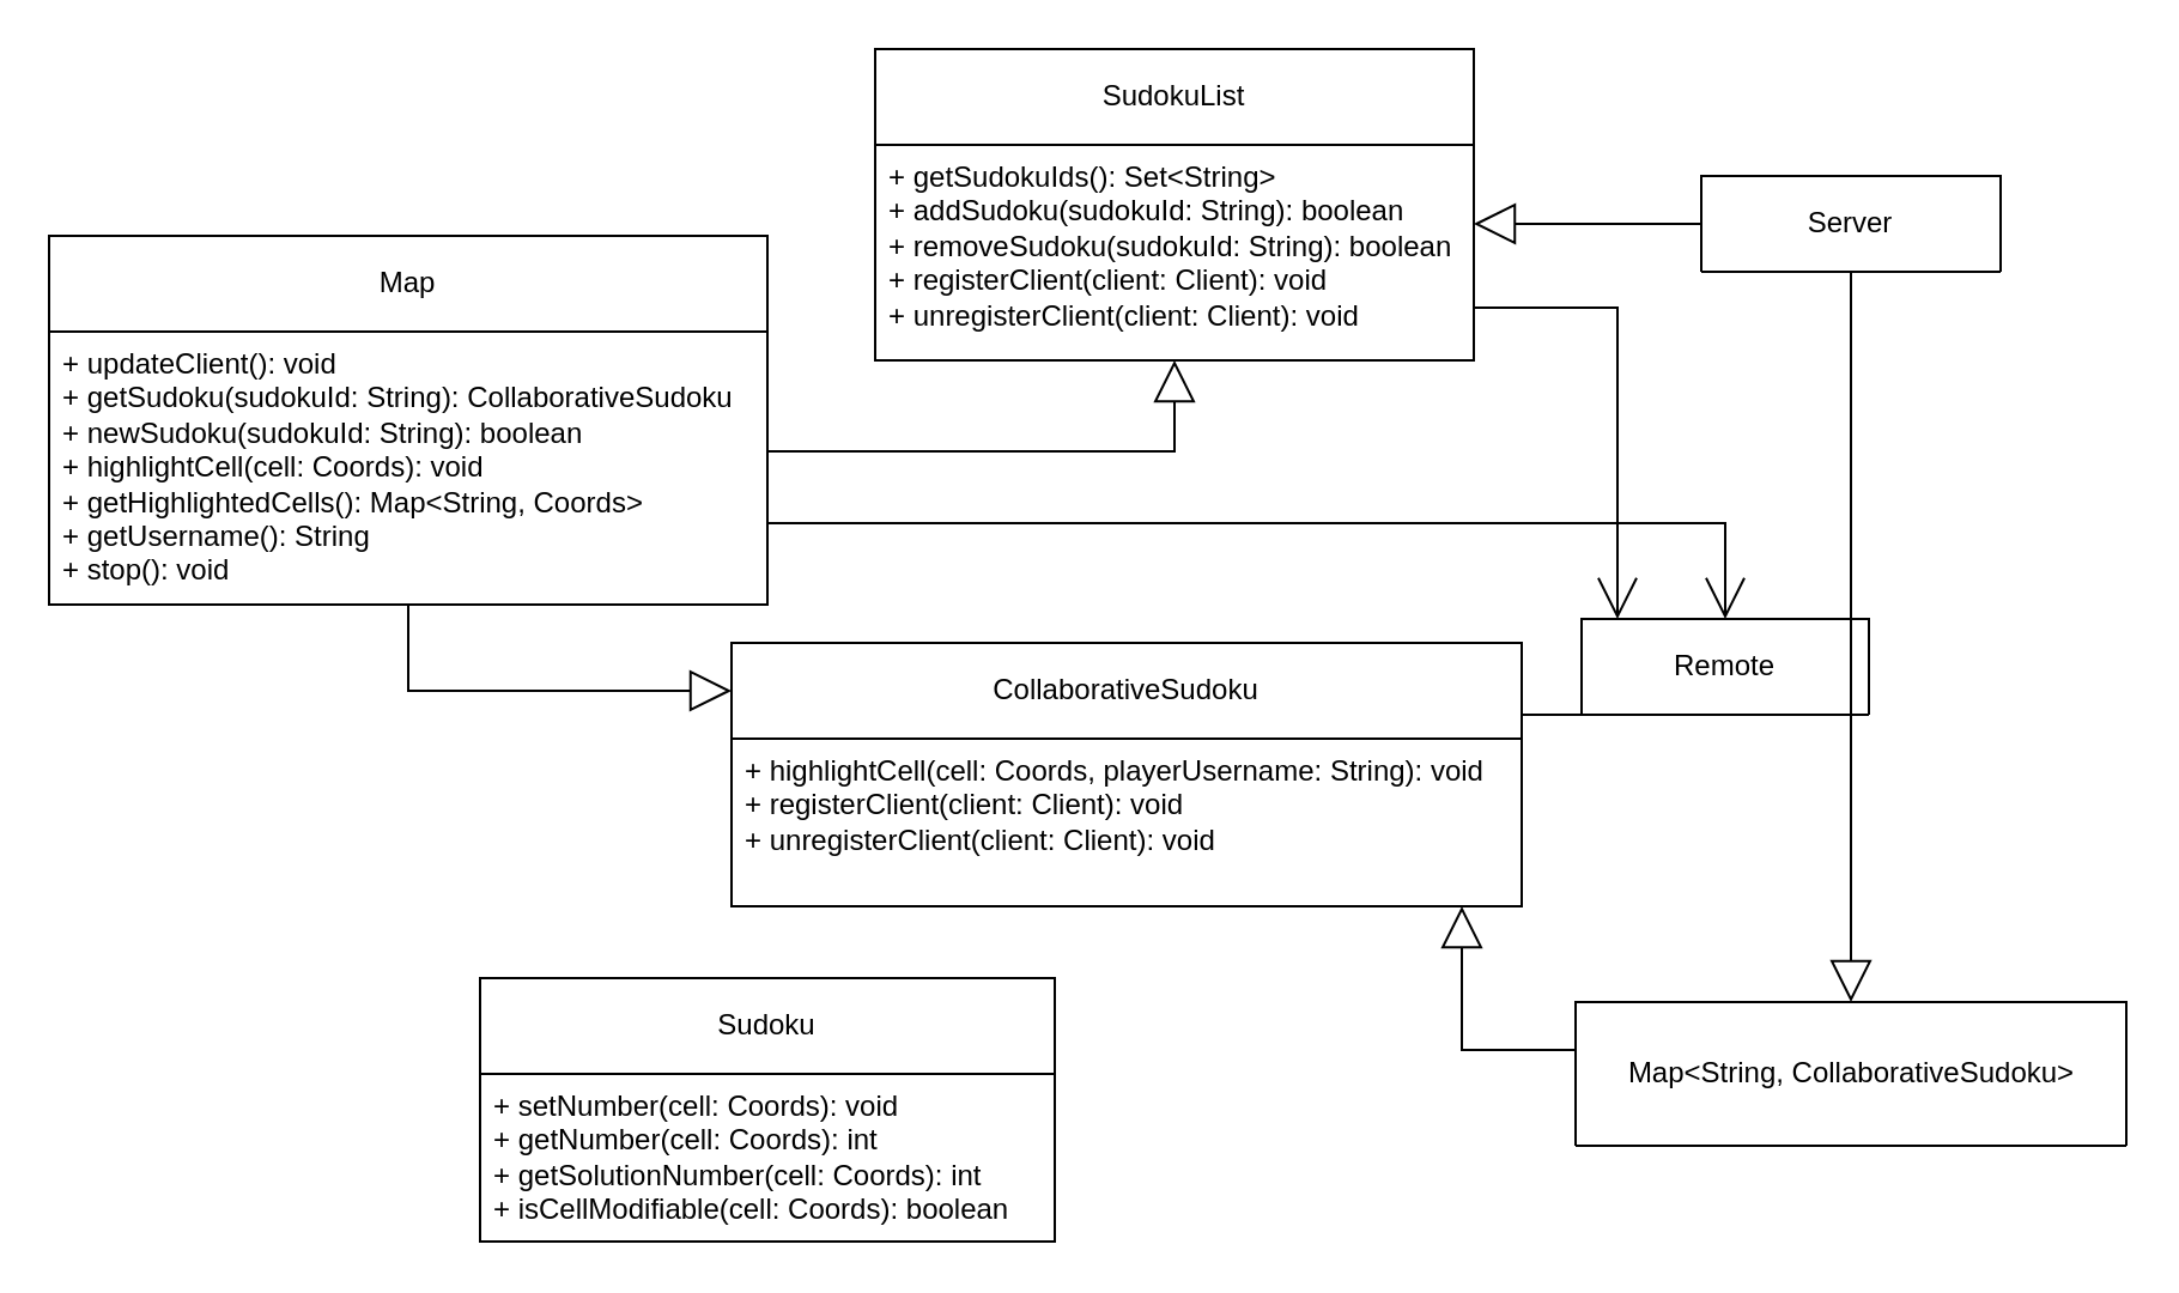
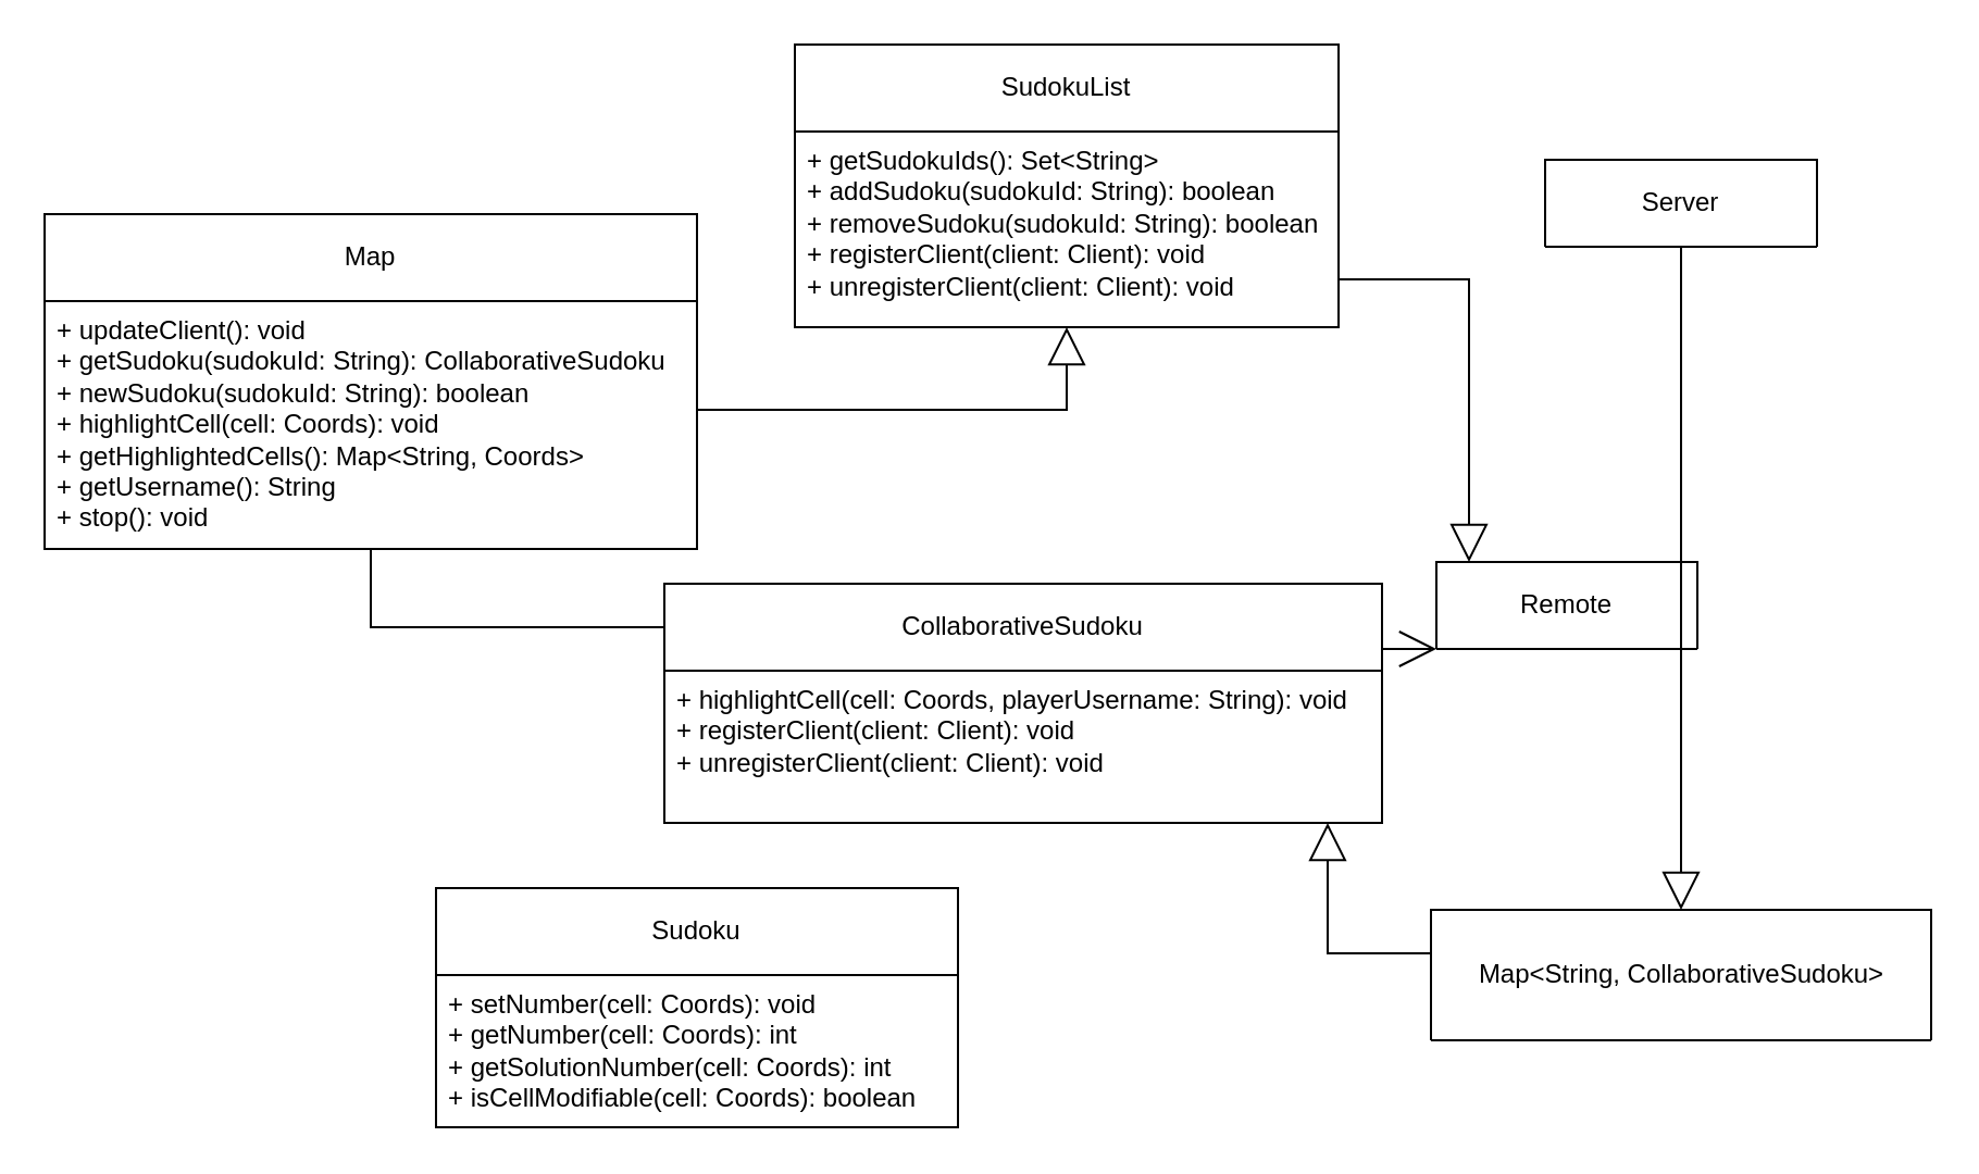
  <mxCell id="0" />
  <mxCell id="1" parent="0" />
  <mxCell id="2" value="Map" style="swimlane;fontStyle=0;childLayout=stackLayout;horizontal=1;startSize=40;fillColor=none;horizontalStack=0;resizeParent=1;resizeParentMax=0;resizeLast=0;collapsible=1;marginBottom=0;whiteSpace=wrap;html=1;" parent="1" vertex="1"><mxGeometry x="20" y="98" width="300" height="154" as="geometry" /></mxCell>
  <mxCell id="3" value="&lt;div&gt;+ updateClient(): void&lt;/div&gt;&lt;div&gt;+ getSudoku(sudokuId: String): CollaborativeSudoku&lt;/div&gt;&lt;div&gt;+ newSudoku(sudokuId: String): boolean&lt;/div&gt;&lt;div&gt;+ highlightCell(cell: Coords): void&lt;/div&gt;&lt;div&gt;+ getHighlightedCells(): Map&amp;lt;String, Coords&amp;gt;&lt;/div&gt;&lt;div&gt;+ getUsername(): String&lt;/div&gt;&lt;div&gt;+ stop(): void&lt;br&gt;&lt;/div&gt;" style="text;strokeColor=none;fillColor=none;align=left;verticalAlign=top;spacingLeft=4;spacingRight=4;overflow=hidden;rotatable=0;points=[[0,0.5],[1,0.5]];portConstraint=eastwest;whiteSpace=wrap;html=1;" parent="2" vertex="1"><mxGeometry y="40" width="300" height="114" as="geometry" /></mxCell>
  <mxCell id="4" value="Remote" style="swimlane;fontStyle=0;childLayout=stackLayout;horizontal=1;startSize=70;fillColor=none;horizontalStack=0;resizeParent=1;resizeParentMax=0;resizeLast=0;collapsible=1;marginBottom=0;whiteSpace=wrap;html=1;" parent="1" vertex="1"><mxGeometry x="660" y="258" width="120" height="40" as="geometry" /></mxCell>
  <mxCell id="5" style="edgeStyle=orthogonalEdgeStyle;rounded=0;orthogonalLoop=1;jettySize=auto;html=1;endArrow=block;endFill=0;strokeWidth=1;endSize=15;" parent="1" source="2" target="7" edge="1"><mxGeometry relative="1" as="geometry"><mxPoint x="45" y="573" as="sourcePoint" /><mxPoint x="165" y="468" as="targetPoint" /><Array as="points"><mxPoint x="490" y="188" /></Array></mxGeometry></mxCell>
- <mxCell id="6" style="edgeStyle=orthogonalEdgeStyle;rounded=0;orthogonalLoop=1;jettySize=auto;html=1;endArrow=open;endFill=0;strokeWidth=1;endSize=15;" edge="1" parent="1" source="2" target="4"><mxGeometry relative="1" as="geometry"><mxPoint x="312.5" y="-27" as="sourcePoint" /><mxPoint x="275" y="-142" as="targetPoint" /><Array as="points"><mxPoint x="370" y="218" /><mxPoint x="370" y="218" /></Array></mxGeometry></mxCell>
  <mxCell id="7" value="SudokuList" style="swimlane;fontStyle=0;childLayout=stackLayout;horizontal=1;startSize=40;fillColor=none;horizontalStack=0;resizeParent=1;resizeParentMax=0;resizeLast=0;collapsible=1;marginBottom=0;whiteSpace=wrap;html=1;" vertex="1" parent="1"><mxGeometry x="365" y="20" width="250" height="130" as="geometry" /></mxCell>
  <mxCell id="8" value="&lt;div&gt;+ getSudokuIds(): Set&amp;lt;String&amp;gt;&lt;/div&gt;&lt;div&gt;+ addSudoku(sudokuId: String): boolean&lt;/div&gt;&lt;div&gt;+ removeSudoku(sudokuId: String): boolean&lt;/div&gt;&lt;div&gt;+ registerClient(client: Client): void&lt;/div&gt;&lt;div&gt;+ unregisterClient(client: Client): void&lt;/div&gt;" style="text;strokeColor=none;fillColor=none;align=left;verticalAlign=top;spacingLeft=4;spacingRight=4;overflow=hidden;rotatable=0;points=[[0,0.5],[1,0.5]];portConstraint=eastwest;whiteSpace=wrap;html=1;" vertex="1" parent="7"><mxGeometry y="40" width="250" height="90" as="geometry" /></mxCell>
- <mxCell id="9" style="edgeStyle=orthogonalEdgeStyle;rounded=0;orthogonalLoop=1;jettySize=auto;html=1;endArrow=open;endFill=0;strokeWidth=1;endSize=15;" edge="1" parent="1" source="7" target="4"><mxGeometry relative="1" as="geometry"><mxPoint x="50" y="28" as="sourcePoint" /><mxPoint x="325" y="-112" as="targetPoint" /><Array as="points"><mxPoint x="675" y="128" /></Array></mxGeometry></mxCell>
+ <mxCell id="9" style="edgeStyle=orthogonalEdgeStyle;rounded=0;orthogonalLoop=1;jettySize=auto;html=1;endArrow=block;endFill=0;strokeWidth=1;endSize=15;" edge="1" parent="1" source="7" target="4"><mxGeometry relative="1" as="geometry"><mxPoint x="50" y="28" as="sourcePoint" /><mxPoint x="325" y="-112" as="targetPoint" /><Array as="points"><mxPoint x="675" y="128" /></Array></mxGeometry></mxCell>
  <mxCell id="10" value="Sudoku" style="swimlane;fontStyle=0;childLayout=stackLayout;horizontal=1;startSize=40;fillColor=none;horizontalStack=0;resizeParent=1;resizeParentMax=0;resizeLast=0;collapsible=1;marginBottom=0;whiteSpace=wrap;html=1;" vertex="1" parent="1"><mxGeometry x="200" y="408" width="240" height="110" as="geometry" /></mxCell>
  <mxCell id="11" value="&lt;div&gt;+ setNumber(cell: Coords): void&lt;/div&gt;&lt;div&gt;+ getNumber(cell: Coords): int&lt;/div&gt;&lt;div&gt;+ getSolutionNumber(cell: Coords): int&lt;/div&gt;&lt;div&gt;+ isCellModifiable(cell: Coords): boolean&lt;br&gt;&lt;/div&gt;" style="text;strokeColor=none;fillColor=none;align=left;verticalAlign=top;spacingLeft=4;spacingRight=4;overflow=hidden;rotatable=0;points=[[0,0.5],[1,0.5]];portConstraint=eastwest;whiteSpace=wrap;html=1;" vertex="1" parent="10"><mxGeometry y="40" width="240" height="70" as="geometry" /></mxCell>
  <mxCell id="12" value="CollaborativeSudoku" style="swimlane;fontStyle=0;childLayout=stackLayout;horizontal=1;startSize=40;fillColor=none;horizontalStack=0;resizeParent=1;resizeParentMax=0;resizeLast=0;collapsible=1;marginBottom=0;whiteSpace=wrap;html=1;" vertex="1" parent="1"><mxGeometry x="305" y="268" width="330" height="110" as="geometry" /></mxCell>
  <mxCell id="13" value="&lt;div&gt;+ highlightCell(cell: Coords, playerUsername: String): void&lt;/div&gt;&lt;div&gt;&lt;div&gt;+ registerClient(client: Client): void&lt;/div&gt;&lt;div&gt;+ unregisterClient(client: Client): void&lt;/div&gt;&lt;/div&gt;" style="text;strokeColor=none;fillColor=none;align=left;verticalAlign=top;spacingLeft=4;spacingRight=4;overflow=hidden;rotatable=0;points=[[0,0.5],[1,0.5]];portConstraint=eastwest;whiteSpace=wrap;html=1;" vertex="1" parent="12"><mxGeometry y="40" width="330" height="70" as="geometry" /></mxCell>
- <mxCell id="14" style="edgeStyle=orthogonalEdgeStyle;rounded=0;orthogonalLoop=1;jettySize=auto;html=1;endArrow=none;endFill=0;strokeWidth=1;endSize=15;" edge="1" parent="1" source="12" target="4"><mxGeometry relative="1" as="geometry"><mxPoint x="500" y="28" as="sourcePoint" /><mxPoint x="275" y="-112" as="targetPoint" /><Array as="points"><mxPoint x="675" y="298" /></Array></mxGeometry></mxCell>
- <mxCell id="15" style="edgeStyle=orthogonalEdgeStyle;rounded=0;orthogonalLoop=1;jettySize=auto;html=1;endArrow=block;endFill=0;strokeWidth=1;endSize=15;" edge="1" parent="1" source="2" target="12"><mxGeometry relative="1" as="geometry"><mxPoint x="225" y="198" as="sourcePoint" /><mxPoint x="500" y="160" as="targetPoint" /><Array as="points"><mxPoint x="170" y="288" /></Array></mxGeometry></mxCell>
+ <mxCell id="14" style="edgeStyle=orthogonalEdgeStyle;rounded=0;orthogonalLoop=1;jettySize=auto;html=1;endArrow=open;endFill=0;strokeWidth=1;endSize=15;" edge="1" parent="1" source="12" target="4"><mxGeometry relative="1" as="geometry"><mxPoint x="500" y="28" as="sourcePoint" /><mxPoint x="275" y="-112" as="targetPoint" /><Array as="points"><mxPoint x="675" y="298" /></Array></mxGeometry></mxCell>
+ <mxCell id="15" style="edgeStyle=orthogonalEdgeStyle;rounded=0;orthogonalLoop=1;jettySize=auto;html=1;endArrow=none;endFill=0;strokeWidth=1;endSize=15;" edge="1" parent="1" source="2" target="12"><mxGeometry relative="1" as="geometry"><mxPoint x="225" y="198" as="sourcePoint" /><mxPoint x="500" y="160" as="targetPoint" /><Array as="points"><mxPoint x="170" y="288" /></Array></mxGeometry></mxCell>
  <mxCell id="16" value="Map&amp;lt;String, CollaborativeSudoku&amp;gt;" style="swimlane;fontStyle=0;childLayout=stackLayout;horizontal=1;startSize=70;fillColor=none;horizontalStack=0;resizeParent=1;resizeParentMax=0;resizeLast=0;collapsible=1;marginBottom=0;whiteSpace=wrap;html=1;" vertex="1" parent="1"><mxGeometry x="657.5" y="418" width="230" height="60" as="geometry" /></mxCell>
  <mxCell id="17" style="edgeStyle=orthogonalEdgeStyle;rounded=0;orthogonalLoop=1;jettySize=auto;html=1;endArrow=block;endFill=0;strokeWidth=1;endSize=15;" edge="1" parent="1" source="16" target="12"><mxGeometry relative="1" as="geometry"><mxPoint x="75" y="262" as="sourcePoint" /><mxPoint x="375" y="298" as="targetPoint" /><Array as="points"><mxPoint x="610" y="438" /></Array></mxGeometry></mxCell>
  <mxCell id="18" style="edgeStyle=orthogonalEdgeStyle;rounded=0;orthogonalLoop=1;jettySize=auto;html=1;endArrow=block;endFill=0;strokeWidth=1;endSize=15;" edge="1" parent="1" source="20" target="16"><mxGeometry relative="1" as="geometry"><mxPoint x="870" y="150" as="sourcePoint" /><mxPoint x="775" y="143" as="targetPoint" /><Array as="points" /></mxGeometry></mxCell>
- <mxCell id="19" style="edgeStyle=orthogonalEdgeStyle;rounded=0;orthogonalLoop=1;jettySize=auto;html=1;endArrow=block;endFill=0;strokeWidth=1;endSize=15;" edge="1" parent="1" source="20" target="7"><mxGeometry relative="1" as="geometry"><mxPoint x="705" y="73" as="sourcePoint" /><mxPoint x="940" y="268" as="targetPoint" /><Array as="points"><mxPoint x="770" y="85" /></Array></mxGeometry></mxCell>
  <mxCell id="20" value="Server" style="swimlane;fontStyle=0;childLayout=stackLayout;horizontal=1;startSize=70;fillColor=none;horizontalStack=0;resizeParent=1;resizeParentMax=0;resizeLast=0;collapsible=1;marginBottom=0;whiteSpace=wrap;html=1;" vertex="1" parent="1"><mxGeometry x="710" y="73" width="125" height="40" as="geometry" /></mxCell>
